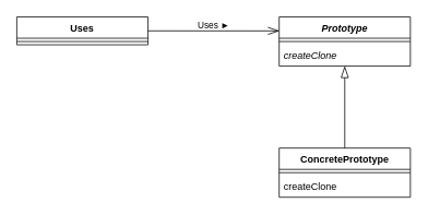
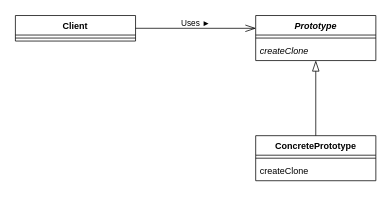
  <mxCell id="0" />
  <mxCell id="1" parent="0" />
  <mxCell id="2" value="Uses ►" style="edgeStyle=orthogonalEdgeStyle;rounded=0;orthogonalLoop=1;jettySize=auto;html=1;exitX=1;exitY=0.5;exitDx=0;exitDy=0;entryX=0.002;entryY=0.284;entryDx=0;entryDy=0;entryPerimeter=0;endArrow=openThin;endFill=0;endSize=12;labelBackgroundColor=none;" edge="1" parent="1"><mxGeometry x="-0.002" y="7" relative="1" as="geometry"><mxPoint x="180" y="37" as="sourcePoint" /><mxPoint x="340.32" y="37.04" as="targetPoint" /><mxPoint as="offset" /></mxGeometry></mxCell>
- <mxCell id="3" value="Uses" style="swimlane;fontStyle=1;align=center;verticalAlign=top;childLayout=stackLayout;horizontal=1;startSize=26;horizontalStack=0;resizeParent=1;resizeParentMax=0;resizeLast=0;collapsible=1;marginBottom=0;fillColor=none;" vertex="1" parent="1"><mxGeometry x="20" y="20" width="160" height="34" as="geometry" /></mxCell>
+ <mxCell id="3" value="Client" style="swimlane;fontStyle=1;align=center;verticalAlign=top;childLayout=stackLayout;horizontal=1;startSize=26;horizontalStack=0;resizeParent=1;resizeParentMax=0;resizeLast=0;collapsible=1;marginBottom=0;fillColor=none;" vertex="1" parent="1"><mxGeometry x="20" y="20" width="160" height="34" as="geometry" /></mxCell>
  <mxCell id="4" value="" style="line;strokeWidth=1;fillColor=none;align=left;verticalAlign=middle;spacingTop=-1;spacingLeft=3;spacingRight=3;rotatable=0;labelPosition=right;points=[];portConstraint=eastwest;" vertex="1" parent="3"><mxGeometry y="26" width="160" height="8" as="geometry" /></mxCell>
  <mxCell id="5" value="Prototype" style="swimlane;fontStyle=3;align=center;verticalAlign=top;childLayout=stackLayout;horizontal=1;startSize=26;horizontalStack=0;resizeParent=1;resizeParentMax=0;resizeLast=0;collapsible=1;marginBottom=0;fillColor=none;" vertex="1" parent="1"><mxGeometry x="340" y="20" width="160" height="60" as="geometry" /></mxCell>
  <mxCell id="6" value="" style="line;strokeWidth=1;fillColor=none;align=left;verticalAlign=middle;spacingTop=-1;spacingLeft=3;spacingRight=3;rotatable=0;labelPosition=right;points=[];portConstraint=eastwest;" vertex="1" parent="5"><mxGeometry y="26" width="160" height="8" as="geometry" /></mxCell>
  <mxCell id="7" value="createClone" style="text;strokeColor=none;fillColor=none;align=left;verticalAlign=top;spacingLeft=4;spacingRight=4;overflow=hidden;rotatable=0;points=[[0,0.5],[1,0.5]];portConstraint=eastwest;fontStyle=2" vertex="1" parent="5"><mxGeometry y="34" width="160" height="26" as="geometry" /></mxCell>
  <mxCell id="8" style="edgeStyle=orthogonalEdgeStyle;rounded=0;orthogonalLoop=1;jettySize=auto;html=1;exitX=0.5;exitY=0;exitDx=0;exitDy=0;entryX=0.5;entryY=1;entryDx=0;entryDy=0;entryPerimeter=0;endSize=12;endArrow=blockThin;endFill=0;" edge="1" parent="1" source="9" target="7"><mxGeometry relative="1" as="geometry" /></mxCell>
  <mxCell id="9" value="ConcretePrototype" style="swimlane;fontStyle=1;align=center;verticalAlign=top;childLayout=stackLayout;horizontal=1;startSize=26;horizontalStack=0;resizeParent=1;resizeParentMax=0;resizeLast=0;collapsible=1;marginBottom=0;fillColor=none;" vertex="1" parent="1"><mxGeometry x="340" y="180" width="160" height="60" as="geometry" /></mxCell>
  <mxCell id="10" value="" style="line;strokeWidth=1;fillColor=none;align=left;verticalAlign=middle;spacingTop=-1;spacingLeft=3;spacingRight=3;rotatable=0;labelPosition=right;points=[];portConstraint=eastwest;" vertex="1" parent="9"><mxGeometry y="26" width="160" height="8" as="geometry" /></mxCell>
  <mxCell id="11" value="createClone" style="text;strokeColor=none;fillColor=none;align=left;verticalAlign=top;spacingLeft=4;spacingRight=4;overflow=hidden;rotatable=0;points=[[0,0.5],[1,0.5]];portConstraint=eastwest;" vertex="1" parent="9"><mxGeometry y="34" width="160" height="26" as="geometry" /></mxCell>
